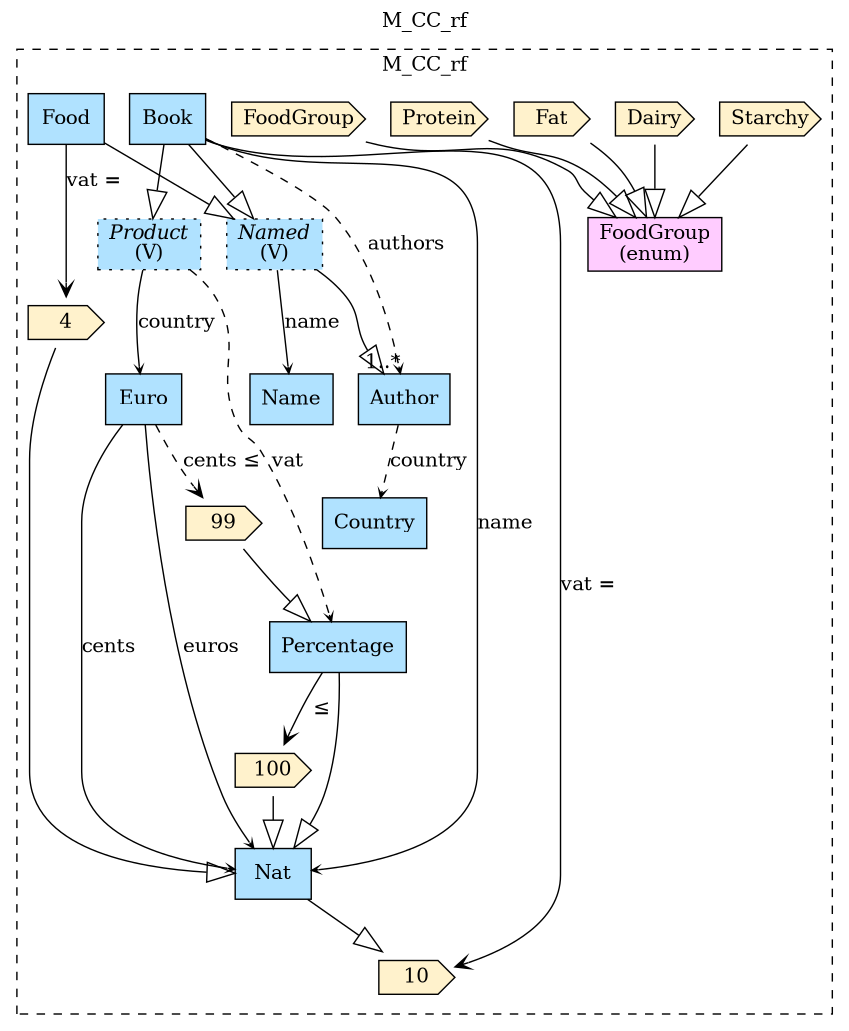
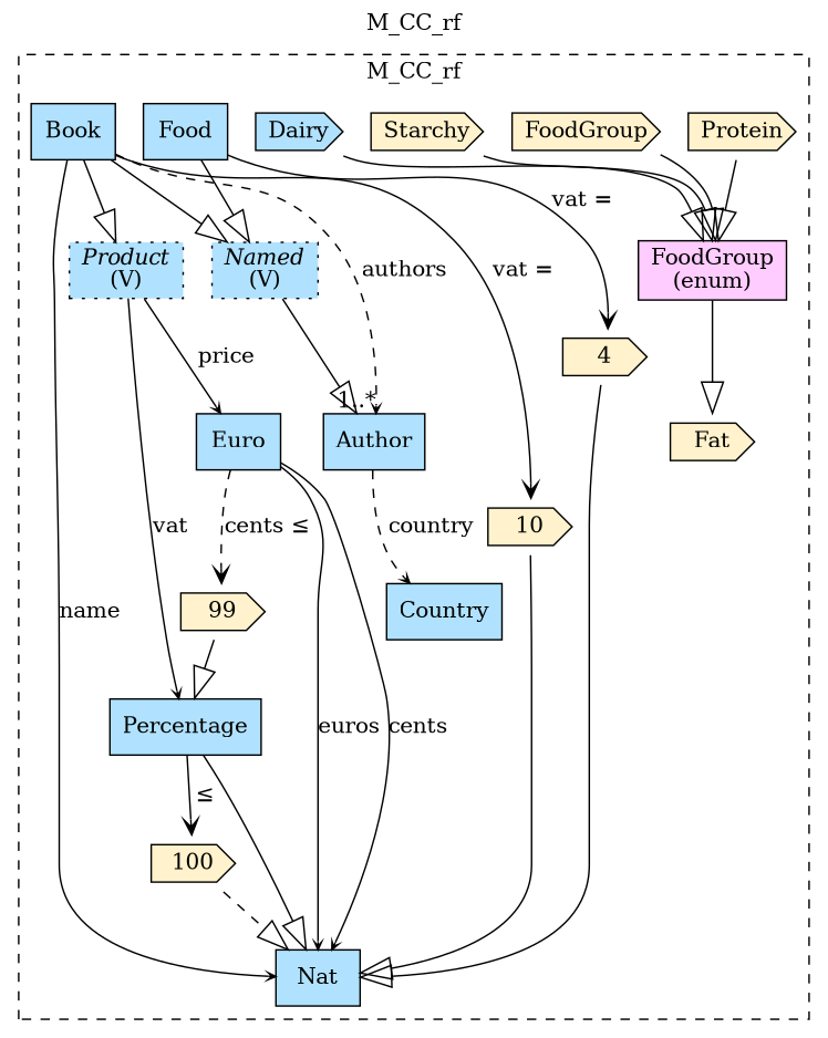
  digraph {
    label=M_CC_rf
    labelfontsize=12
    labelloc=tl
    node [fillcolor=lightskyblue1 shape=record style=filled]
    edge [arrowhead=onormal arrowsize=2.0]
    n1 [label=Euro]
    n2 [fillcolor="#FFF2CC" label=99 shape=cds]
    n3 [label=Nat]
    n4 [label=<{<I>Product</I><br/>(V)}> style="filled,dotted"]
    n5 [label=Percentage]
    n6 [label=Food]
    n7 [fillcolor="#FFF2CC" label=4 shape=cds]
    n8 [fillcolor="#FFCCFF" label="FoodGroup\l(enum)"]
    n9 [label=<{<I>Named</I><br/>(V)}> style="filled,dotted"]
    n10 [fillcolor="#FFF2CC" label=FoodGroup shape=cds]
    n11 [fillcolor="#FFF2CC" label=Starchy shape=cds]
-   n12 [fillcolor="#FFF2CC" label=Dairy shape=cds]
+   n12 [label=Dairy shape=cds]
    n13 [fillcolor="#FFF2CC" label=Fat shape=cds]
    n14 [fillcolor="#FFF2CC" label=Protein shape=cds]
    n15 [fillcolor="#FFF2CC" label=10 shape=cds]
    n16 [label=Country]
    n17 [label=Author]
    n18 [label=Book]
-   n19 [label=Name]
    n20 [fillcolor="#FFF2CC" label=100 shape=cds]
    subgraph cluster_1 {
      style=dashed
      n1
      n2
      n3
      n4
      n5
      n6
      n7
      n8
      n9
      n10
      n11
      n12
      n13
      n14
      n15
      n16
      n17
      n18
-     n19
      n20
    }
    n1 -> n2 [arrowhead=vee label="cents ≤" style=dashed arrowsize=""]
    n1 -> n3 [arrowhead=vee arrowsize=.5 label=euros]
    n1 -> n3 [arrowhead=vee arrowsize=.5 label=cents]
    n2 -> n5
-   n4 -> n1 [arrowhead=vee arrowsize=.5 label=country]
-   n4 -> n5 [arrowhead=vee arrowsize=.5 label=vat style=dashed]
+   n4 -> n1 [arrowhead=vee arrowsize=.5 label=price]
+   n4 -> n5 [arrowhead=vee arrowsize=.5 label=vat]
    n5 -> n3
    n5 -> n20 [arrowhead=vee label=" ≤" style=solid arrowsize=""]
    n6 -> n7 [arrowhead=vee label="vat =" style=solid arrowsize=""]
    n6 -> n9
    n7 -> n3
    n9 -> n17
-   n9 -> n19 [arrowhead=vee arrowsize=.5 label=name]
    n10 -> n8
    n11 -> n8
    n12 -> n8
-   n13 -> n8
+   n8 -> n13
    n14 -> n8
-   n3 -> n15
+   n15 -> n3
    n17 -> n16 [arrowhead=vee arrowsize=.5 label=country style=dashed]
    n18 -> n3 [arrowhead=vee arrowsize=.5 label=name]
    n18 -> n4
    n18 -> n9
    n18 -> n15 [arrowhead=vee label="vat =" style=solid arrowsize=""]
    n18 -> n17 [arrowhead=vee arrowsize=.5 headlabel="1..*" label=authors style=dashed]
-   n20 -> n3
+   n20 -> n3 [style=dashed]
  }
